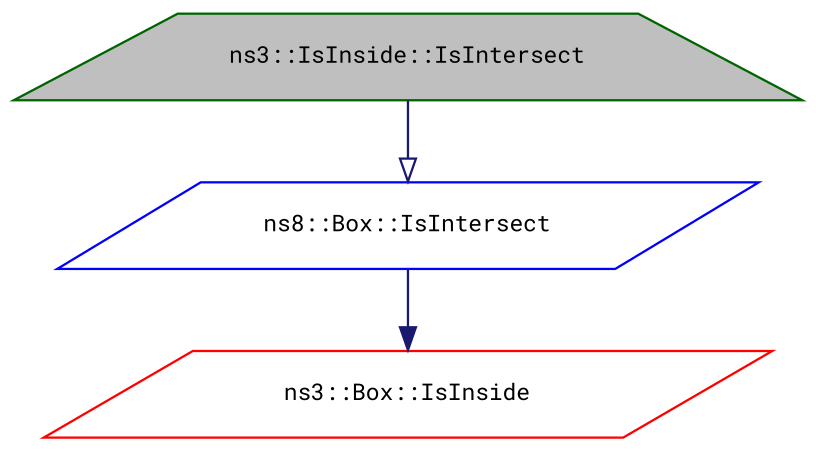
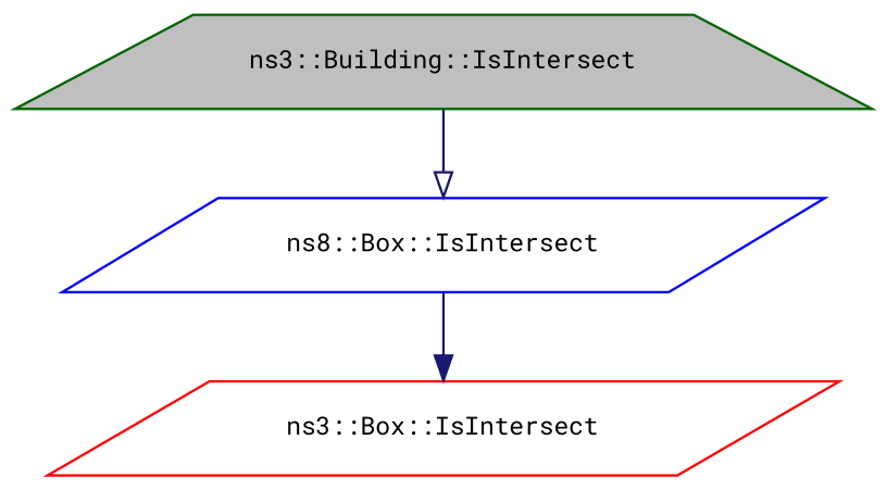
  digraph {
    fontname="Roboto Mono"
    rankdir=TB
    node [fillcolor=white fontname="Roboto Mono" fontsize=10 shape=parallelogram style=filled]
    edge [color=midnightblue fontname="Roboto Mono" fontsize=10 labelfontname=Helvetica labelfontsize=10 style=solid]
-   n1 [color=darkgreen fillcolor=grey75 fontcolor=black height=0.2 label="ns3::IsInside::IsIntersect" shape=trapezium width=0.4]
+   n1 [color=darkgreen fillcolor=grey75 fontcolor=black height=0.2 label="ns3::Building::IsIntersect" shape=trapezium width=0.4]
    n2 [color=blue height=0.2 label="ns8::Box::IsIntersect" width=0.4]
-   n3 [color=red height=0.2 label="ns3::Box::IsInside" width=0.4]
+   n3 [color=red height=0.2 label="ns3::Box::IsIntersect" width=0.4]
    n1 -> n2 [arrowhead=onormal]
    n2 -> n3 [arrowhead=normal]
  }
